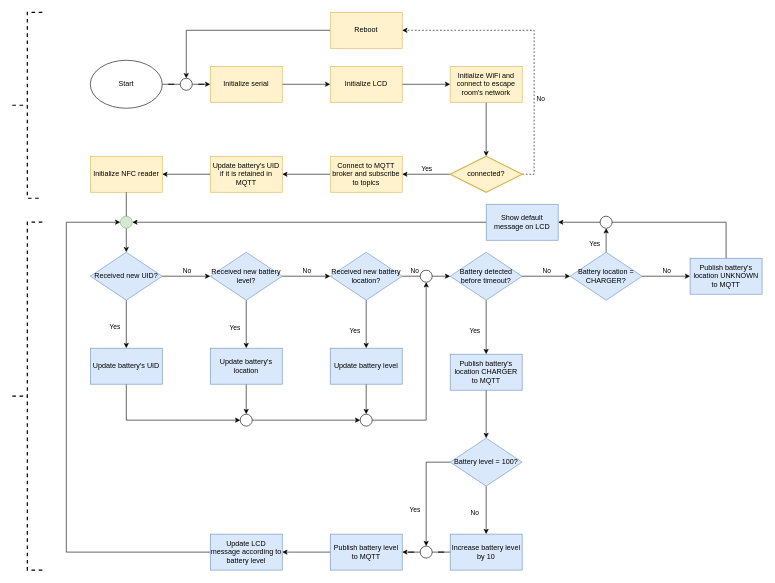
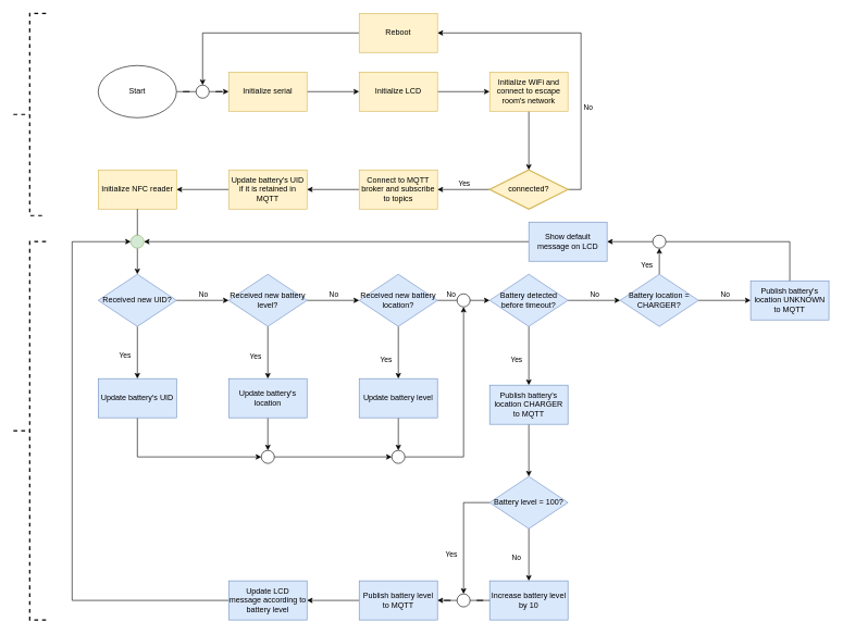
  <mxCell id="0" />
  <mxCell id="1" parent="0" />
  <mxCell id="2" value="" style="edgeStyle=orthogonalEdgeStyle;rounded=0;orthogonalLoop=1;jettySize=auto;html=1;endArrow=none;endFill=0;" edge="1" parent="1" source="3" target="15"><mxGeometry relative="1" as="geometry" /></mxCell>
  <mxCell id="3" value="Start" style="ellipse;whiteSpace=wrap;html=1;" vertex="1" parent="1"><mxGeometry x="150" y="100" width="120" height="80" as="geometry" /></mxCell>
  <mxCell id="4" value="" style="edgeStyle=orthogonalEdgeStyle;rounded=0;orthogonalLoop=1;jettySize=auto;html=1;" edge="1" parent="1" source="5" target="7"><mxGeometry relative="1" as="geometry" /></mxCell>
  <mxCell id="5" value="Initialize serial" style="rounded=0;whiteSpace=wrap;html=1;fillColor=#fff2cc;strokeColor=#d6b656;" vertex="1" parent="1"><mxGeometry x="350" y="110" width="120" height="60" as="geometry" /></mxCell>
  <mxCell id="6" value="" style="edgeStyle=orthogonalEdgeStyle;rounded=0;orthogonalLoop=1;jettySize=auto;html=1;" edge="1" parent="1" source="7" target="9"><mxGeometry relative="1" as="geometry" /></mxCell>
  <mxCell id="7" value="Initialize LCD" style="rounded=0;whiteSpace=wrap;html=1;fillColor=#fff2cc;strokeColor=#d6b656;" vertex="1" parent="1"><mxGeometry x="550" y="110" width="120" height="60" as="geometry" /></mxCell>
  <mxCell id="8" value="" style="edgeStyle=orthogonalEdgeStyle;rounded=0;orthogonalLoop=1;jettySize=auto;html=1;endArrow=classic;endFill=1;" edge="1" parent="1" source="9" target="20"><mxGeometry relative="1" as="geometry" /></mxCell>
  <mxCell id="9" value="Initialize WiFi and connect to escape room's network" style="rounded=0;whiteSpace=wrap;html=1;fillColor=#fff2cc;strokeColor=#d6b656;" vertex="1" parent="1"><mxGeometry x="750" y="110" width="120" height="60" as="geometry" /></mxCell>
  <mxCell id="10" value="" style="edgeStyle=orthogonalEdgeStyle;rounded=0;orthogonalLoop=1;jettySize=auto;html=1;" edge="1" parent="1" source="11" target="13"><mxGeometry relative="1" as="geometry" /></mxCell>
  <mxCell id="11" value="Connect to MQTT broker and subscribe to topics" style="rounded=0;whiteSpace=wrap;html=1;fillColor=#fff2cc;strokeColor=#d6b656;" vertex="1" parent="1"><mxGeometry x="550" y="260" width="120" height="60" as="geometry" /></mxCell>
  <mxCell id="12" value="" style="edgeStyle=orthogonalEdgeStyle;rounded=0;orthogonalLoop=1;jettySize=auto;html=1;endArrow=classic;endFill=1;" edge="1" parent="1" source="13" target="24"><mxGeometry relative="1" as="geometry" /></mxCell>
  <mxCell id="13" value="Update battery's UID if it is retained in MQTT" style="whiteSpace=wrap;html=1;rounded=0;fillColor=#fff2cc;strokeColor=#d6b656;" vertex="1" parent="1"><mxGeometry x="350" y="260" width="120" height="60" as="geometry" /></mxCell>
  <mxCell id="14" value="" style="edgeStyle=orthogonalEdgeStyle;rounded=0;orthogonalLoop=1;jettySize=auto;html=1;" edge="1" parent="1" source="15" target="5"><mxGeometry relative="1" as="geometry" /></mxCell>
  <mxCell id="15" value="" style="verticalLabelPosition=bottom;verticalAlign=top;html=1;shape=mxgraph.flowchart.on-page_reference;" vertex="1" parent="1"><mxGeometry x="300" y="130" width="20" height="20" as="geometry" /></mxCell>
  <mxCell id="16" value="" style="edgeStyle=orthogonalEdgeStyle;rounded=0;orthogonalLoop=1;jettySize=auto;html=1;endArrow=classic;endFill=1;" edge="1" parent="1" source="20" target="11"><mxGeometry relative="1" as="geometry" /></mxCell>
  <mxCell id="17" value="Yes" style="edgeLabel;html=1;align=center;verticalAlign=middle;resizable=0;points=[];" vertex="1" connectable="0" parent="16"><mxGeometry x="-0.275" relative="1" as="geometry"><mxPoint x="-11" y="-10" as="offset" /></mxGeometry></mxCell>
- <mxCell id="18" style="edgeStyle=orthogonalEdgeStyle;rounded=0;orthogonalLoop=1;jettySize=auto;html=1;exitX=1;exitY=0.5;exitDx=0;exitDy=0;exitPerimeter=0;entryX=1;entryY=0.5;entryDx=0;entryDy=0;endArrow=classic;endFill=1;dashed=1;" edge="1" parent="1" source="20" target="22"><mxGeometry relative="1" as="geometry" /></mxCell>
+ <mxCell id="18" style="edgeStyle=orthogonalEdgeStyle;rounded=0;orthogonalLoop=1;jettySize=auto;html=1;exitX=1;exitY=0.5;exitDx=0;exitDy=0;exitPerimeter=0;entryX=1;entryY=0.5;entryDx=0;entryDy=0;endArrow=classic;endFill=1;" edge="1" parent="1" source="20" target="22"><mxGeometry relative="1" as="geometry" /></mxCell>
  <mxCell id="19" value="No" style="edgeLabel;html=1;align=center;verticalAlign=middle;resizable=0;points=[];" vertex="1" connectable="0" parent="18"><mxGeometry x="-0.393" y="-3" relative="1" as="geometry"><mxPoint x="7" as="offset" /></mxGeometry></mxCell>
  <mxCell id="20" value="connected?" style="strokeWidth=2;html=1;shape=mxgraph.flowchart.decision;whiteSpace=wrap;fillColor=#fff2cc;strokeColor=#d6b656;" vertex="1" parent="1"><mxGeometry x="750" y="260" width="120" height="60" as="geometry" /></mxCell>
  <mxCell id="21" style="edgeStyle=orthogonalEdgeStyle;rounded=0;orthogonalLoop=1;jettySize=auto;html=1;exitX=0;exitY=0.5;exitDx=0;exitDy=0;entryX=0.5;entryY=0;entryDx=0;entryDy=0;entryPerimeter=0;endArrow=classic;endFill=1;" edge="1" parent="1" source="22" target="15"><mxGeometry relative="1" as="geometry" /></mxCell>
  <mxCell id="22" value="Reboot" style="rounded=0;whiteSpace=wrap;html=1;fillColor=#fff2cc;strokeColor=#d6b656;" vertex="1" parent="1"><mxGeometry x="550" y="20" width="120" height="60" as="geometry" /></mxCell>
  <mxCell id="23" value="" style="edgeStyle=orthogonalEdgeStyle;rounded=0;orthogonalLoop=1;jettySize=auto;html=1;endArrow=classic;endFill=1;startArrow=none;" edge="1" parent="1" source="65" target="27"><mxGeometry relative="1" as="geometry" /></mxCell>
  <mxCell id="24" value="Initialize NFC reader" style="whiteSpace=wrap;html=1;rounded=0;fillColor=#fff2cc;strokeColor=#d6b656;" vertex="1" parent="1"><mxGeometry x="150" y="260" width="120" height="60" as="geometry" /></mxCell>
  <mxCell id="25" value="" style="edgeStyle=orthogonalEdgeStyle;rounded=0;orthogonalLoop=1;jettySize=auto;html=1;endArrow=classic;endFill=1;" edge="1" parent="1" source="27" target="34"><mxGeometry relative="1" as="geometry" /></mxCell>
  <mxCell id="26" value="Yes" style="edgeLabel;html=1;align=center;verticalAlign=middle;resizable=0;points=[];" vertex="1" connectable="0" parent="25"><mxGeometry x="0.244" y="3" relative="1" as="geometry"><mxPoint x="-23" y="-6" as="offset" /></mxGeometry></mxCell>
  <mxCell id="27" value="Received new UID?" style="rhombus;whiteSpace=wrap;html=1;rounded=0;fillColor=#dae8fc;strokeColor=#6c8ebf;" vertex="1" parent="1"><mxGeometry x="150" y="420" width="120" height="80" as="geometry" /></mxCell>
  <mxCell id="28" value="" style="edgeStyle=orthogonalEdgeStyle;rounded=0;orthogonalLoop=1;jettySize=auto;html=1;endArrow=classic;endFill=1;" edge="1" parent="1" source="32" target="36"><mxGeometry relative="1" as="geometry" /></mxCell>
  <mxCell id="29" value="Yes" style="edgeLabel;html=1;align=center;verticalAlign=middle;resizable=0;points=[];" vertex="1" connectable="0" parent="28"><mxGeometry x="-0.289" y="-1" relative="1" as="geometry"><mxPoint x="-19" y="18" as="offset" /></mxGeometry></mxCell>
  <mxCell id="30" value="" style="edgeStyle=orthogonalEdgeStyle;rounded=0;orthogonalLoop=1;jettySize=auto;html=1;endArrow=classic;endFill=1;" edge="1" parent="1" source="32" target="76"><mxGeometry relative="1" as="geometry" /></mxCell>
  <mxCell id="31" value="No" style="edgeLabel;html=1;align=center;verticalAlign=middle;resizable=0;points=[];" vertex="1" connectable="0" parent="30"><mxGeometry x="0.225" y="-2" relative="1" as="geometry"><mxPoint x="-9" y="-12" as="offset" /></mxGeometry></mxCell>
  <mxCell id="32" value="Received new battery level?" style="rhombus;whiteSpace=wrap;html=1;rounded=0;fillColor=#dae8fc;strokeColor=#6c8ebf;" vertex="1" parent="1"><mxGeometry x="350" y="420" width="120" height="80" as="geometry" /></mxCell>
  <mxCell id="33" style="edgeStyle=orthogonalEdgeStyle;rounded=0;orthogonalLoop=1;jettySize=auto;html=1;exitX=0.5;exitY=1;exitDx=0;exitDy=0;entryX=0;entryY=0.5;entryDx=0;entryDy=0;entryPerimeter=0;endArrow=classic;endFill=1;" edge="1" parent="1" source="34" target="82"><mxGeometry relative="1" as="geometry" /></mxCell>
  <mxCell id="34" value="Update battery's UID" style="whiteSpace=wrap;html=1;rounded=0;fillColor=#dae8fc;strokeColor=#6c8ebf;" vertex="1" parent="1"><mxGeometry x="150" y="580" width="120" height="60" as="geometry" /></mxCell>
  <mxCell id="35" style="edgeStyle=orthogonalEdgeStyle;rounded=0;orthogonalLoop=1;jettySize=auto;html=1;exitX=0.5;exitY=1;exitDx=0;exitDy=0;entryX=0.5;entryY=0;entryDx=0;entryDy=0;entryPerimeter=0;endArrow=classic;endFill=1;" edge="1" parent="1" source="36" target="82"><mxGeometry relative="1" as="geometry" /></mxCell>
  <mxCell id="36" value="Update battery's location" style="whiteSpace=wrap;html=1;rounded=0;fillColor=#dae8fc;strokeColor=#6c8ebf;" vertex="1" parent="1"><mxGeometry x="350" y="580" width="120" height="60" as="geometry" /></mxCell>
  <mxCell id="37" value="" style="edgeStyle=orthogonalEdgeStyle;rounded=0;orthogonalLoop=1;jettySize=auto;html=1;endArrow=classic;endFill=1;entryX=0;entryY=0.5;entryDx=0;entryDy=0;" edge="1" parent="1" source="27" target="32"><mxGeometry relative="1" as="geometry"><mxPoint x="270" y="460" as="sourcePoint" /><mxPoint x="300" y="460" as="targetPoint" /></mxGeometry></mxCell>
  <mxCell id="38" value="No" style="edgeLabel;html=1;align=center;verticalAlign=middle;resizable=0;points=[];" vertex="1" connectable="0" parent="37"><mxGeometry x="-0.827" y="-1" relative="1" as="geometry"><mxPoint x="33" y="-11" as="offset" /></mxGeometry></mxCell>
  <mxCell id="39" value="" style="edgeStyle=orthogonalEdgeStyle;rounded=0;orthogonalLoop=1;jettySize=auto;html=1;endArrow=classic;endFill=1;" edge="1" parent="1" source="43" target="58"><mxGeometry relative="1" as="geometry" /></mxCell>
  <mxCell id="40" value="Yes" style="edgeLabel;html=1;align=center;verticalAlign=middle;resizable=0;points=[];" vertex="1" connectable="0" parent="39"><mxGeometry x="-0.222" y="1" relative="1" as="geometry"><mxPoint x="-21" y="15" as="offset" /></mxGeometry></mxCell>
  <mxCell id="41" value="" style="edgeStyle=orthogonalEdgeStyle;rounded=0;orthogonalLoop=1;jettySize=auto;html=1;endArrow=classic;endFill=1;" edge="1" parent="1" source="43" target="63"><mxGeometry relative="1" as="geometry" /></mxCell>
  <mxCell id="42" value="No" style="edgeLabel;html=1;align=center;verticalAlign=middle;resizable=0;points=[];" vertex="1" connectable="0" parent="41"><mxGeometry x="-0.225" y="-3" relative="1" as="geometry"><mxPoint x="9" y="-13" as="offset" /></mxGeometry></mxCell>
  <mxCell id="43" value="Battery detected before timeout?" style="rhombus;whiteSpace=wrap;html=1;rounded=0;fillColor=#dae8fc;strokeColor=#6c8ebf;" vertex="1" parent="1"><mxGeometry x="750" y="420" width="120" height="80" as="geometry" /></mxCell>
  <mxCell id="44" value="" style="edgeStyle=orthogonalEdgeStyle;rounded=0;orthogonalLoop=1;jettySize=auto;html=1;endArrow=classic;endFill=1;" edge="1" parent="1" source="48" target="50"><mxGeometry relative="1" as="geometry" /></mxCell>
  <mxCell id="45" value="No" style="edgeLabel;html=1;align=center;verticalAlign=middle;resizable=0;points=[];" vertex="1" connectable="0" parent="44"><mxGeometry x="0.244" y="1" relative="1" as="geometry"><mxPoint x="-21" y="-6" as="offset" /></mxGeometry></mxCell>
  <mxCell id="46" style="edgeStyle=orthogonalEdgeStyle;rounded=0;orthogonalLoop=1;jettySize=auto;html=1;exitX=0;exitY=0.5;exitDx=0;exitDy=0;endArrow=classic;endFill=1;entryX=0.5;entryY=0;entryDx=0;entryDy=0;entryPerimeter=0;" edge="1" parent="1" source="48" target="55"><mxGeometry relative="1" as="geometry"><mxPoint x="710" y="890" as="targetPoint" /></mxGeometry></mxCell>
  <mxCell id="47" value="Yes" style="edgeLabel;html=1;align=center;verticalAlign=middle;resizable=0;points=[];" vertex="1" connectable="0" parent="46"><mxGeometry x="0.326" y="-3" relative="1" as="geometry"><mxPoint x="-17" as="offset" /></mxGeometry></mxCell>
  <mxCell id="48" value="Battery level = 100?" style="rhombus;whiteSpace=wrap;html=1;rounded=0;fillColor=#dae8fc;strokeColor=#6c8ebf;" vertex="1" parent="1"><mxGeometry x="750" y="730" width="120" height="80" as="geometry" /></mxCell>
  <mxCell id="49" value="" style="edgeStyle=orthogonalEdgeStyle;rounded=0;orthogonalLoop=1;jettySize=auto;html=1;endArrow=classic;endFill=1;startArrow=none;" edge="1" parent="1" source="55" target="52"><mxGeometry relative="1" as="geometry" /></mxCell>
  <mxCell id="50" value="Increase battery level by 10" style="whiteSpace=wrap;html=1;rounded=0;fillColor=#dae8fc;strokeColor=#6c8ebf;" vertex="1" parent="1"><mxGeometry x="750" y="890" width="120" height="60" as="geometry" /></mxCell>
  <mxCell id="51" value="" style="edgeStyle=orthogonalEdgeStyle;rounded=0;orthogonalLoop=1;jettySize=auto;html=1;endArrow=classic;endFill=1;" edge="1" parent="1" source="52" target="54"><mxGeometry relative="1" as="geometry" /></mxCell>
  <mxCell id="52" value="Publish battery level to MQTT" style="whiteSpace=wrap;html=1;rounded=0;fillColor=#dae8fc;strokeColor=#6c8ebf;" vertex="1" parent="1"><mxGeometry x="550" y="890" width="120" height="60" as="geometry" /></mxCell>
  <mxCell id="53" style="edgeStyle=orthogonalEdgeStyle;rounded=0;orthogonalLoop=1;jettySize=auto;html=1;exitX=0;exitY=0.5;exitDx=0;exitDy=0;entryX=0;entryY=0.5;entryDx=0;entryDy=0;entryPerimeter=0;endArrow=classic;endFill=1;" edge="1" parent="1" source="54" target="65"><mxGeometry relative="1" as="geometry"><Array as="points"><mxPoint y="920" x="110" /><mxPoint y="370" x="110" /></Array></mxGeometry></mxCell>
  <mxCell id="54" value="Update LCD message according to battery level" style="whiteSpace=wrap;html=1;rounded=0;fillColor=#dae8fc;strokeColor=#6c8ebf;" vertex="1" parent="1"><mxGeometry x="350" y="890" width="120" height="60" as="geometry" /></mxCell>
  <mxCell id="55" value="" style="verticalLabelPosition=bottom;verticalAlign=top;html=1;shape=mxgraph.flowchart.on-page_reference;" vertex="1" parent="1"><mxGeometry x="700" y="910" width="20" height="20" as="geometry" /></mxCell>
  <mxCell id="56" value="" style="edgeStyle=orthogonalEdgeStyle;rounded=0;orthogonalLoop=1;jettySize=auto;html=1;endArrow=none;endFill=1;" edge="1" parent="1" source="50" target="55"><mxGeometry relative="1" as="geometry"><mxPoint x="750" y="920" as="sourcePoint" /><mxPoint x="670" y="920" as="targetPoint" /></mxGeometry></mxCell>
  <mxCell id="57" value="" style="edgeStyle=orthogonalEdgeStyle;rounded=0;orthogonalLoop=1;jettySize=auto;html=1;endArrow=classic;endFill=1;" edge="1" parent="1" source="58" target="48"><mxGeometry relative="1" as="geometry" /></mxCell>
  <mxCell id="58" value="Publish battery's location CHARGER to MQTT" style="whiteSpace=wrap;html=1;rounded=0;fillColor=#dae8fc;strokeColor=#6c8ebf;" vertex="1" parent="1"><mxGeometry x="750" y="590" width="120" height="60" as="geometry" /></mxCell>
  <mxCell id="59" value="" style="edgeStyle=orthogonalEdgeStyle;rounded=0;orthogonalLoop=1;jettySize=auto;html=1;endArrow=classic;endFill=1;" edge="1" parent="1" source="63" target="64"><mxGeometry relative="1" as="geometry" /></mxCell>
  <mxCell id="60" value="No" style="edgeLabel;html=1;align=center;verticalAlign=middle;resizable=0;points=[];" vertex="1" connectable="0" parent="59"><mxGeometry x="-0.275" y="-1" relative="1" as="geometry"><mxPoint x="11" y="-11" as="offset" /></mxGeometry></mxCell>
  <mxCell id="61" value="" style="edgeStyle=orthogonalEdgeStyle;rounded=0;orthogonalLoop=1;jettySize=auto;html=1;endArrow=classic;endFill=1;" edge="1" parent="1" source="63" target="70"><mxGeometry relative="1" as="geometry" /></mxCell>
  <mxCell id="62" value="Yes" style="edgeLabel;html=1;align=center;verticalAlign=middle;resizable=0;points=[];" vertex="1" connectable="0" parent="61"><mxGeometry x="-0.229" y="-2" relative="1" as="geometry"><mxPoint x="-22" as="offset" /></mxGeometry></mxCell>
  <mxCell id="63" value="Battery location = CHARGER?" style="rhombus;whiteSpace=wrap;html=1;rounded=0;fillColor=#dae8fc;strokeColor=#6c8ebf;" vertex="1" parent="1"><mxGeometry x="950" y="420" width="120" height="80" as="geometry" /></mxCell>
  <mxCell id="64" value="Publish battery's location UNKNOWN to MQTT" style="whiteSpace=wrap;html=1;rounded=0;fillColor=#dae8fc;strokeColor=#6c8ebf;" vertex="1" parent="1"><mxGeometry x="1150" y="430" width="120" height="60" as="geometry" /></mxCell>
  <mxCell id="65" value="" style="verticalLabelPosition=bottom;verticalAlign=top;html=1;shape=mxgraph.flowchart.on-page_reference;fillColor=#d5e8d4;strokeColor=#82b366;" vertex="1" parent="1"><mxGeometry x="200" y="360" width="20" height="20" as="geometry" /></mxCell>
  <mxCell id="66" value="" style="edgeStyle=orthogonalEdgeStyle;rounded=0;orthogonalLoop=1;jettySize=auto;html=1;endArrow=none;endFill=1;" edge="1" parent="1" source="24" target="65"><mxGeometry relative="1" as="geometry"><mxPoint x="210" y="320" as="sourcePoint" /><mxPoint x="210" y="420" as="targetPoint" /></mxGeometry></mxCell>
  <mxCell id="67" value="" style="strokeWidth=2;html=1;shape=mxgraph.flowchart.annotation_2;align=left;labelPosition=right;pointerEvents=1;dashed=1;" vertex="1" parent="1"><mxGeometry x="20" y="370" width="50" height="580" as="geometry" /></mxCell>
  <mxCell id="68" value="" style="strokeWidth=2;html=1;shape=mxgraph.flowchart.annotation_2;align=left;labelPosition=right;pointerEvents=1;dashed=1;" vertex="1" parent="1"><mxGeometry x="20" y="20" width="50" height="310" as="geometry" /></mxCell>
  <mxCell id="69" value="" style="edgeStyle=orthogonalEdgeStyle;rounded=0;orthogonalLoop=1;jettySize=auto;html=1;endArrow=classic;endFill=1;" edge="1" parent="1" source="70" target="80"><mxGeometry relative="1" as="geometry" /></mxCell>
  <mxCell id="70" value="" style="verticalLabelPosition=bottom;verticalAlign=top;html=1;shape=mxgraph.flowchart.on-page_reference;" vertex="1" parent="1"><mxGeometry x="1000" y="360" width="20" height="20" as="geometry" /></mxCell>
  <mxCell id="71" value="" style="edgeStyle=orthogonalEdgeStyle;rounded=0;orthogonalLoop=1;jettySize=auto;html=1;exitX=0.5;exitY=0;exitDx=0;exitDy=0;entryX=1;entryY=0.5;entryDx=0;entryDy=0;entryPerimeter=0;endArrow=none;endFill=1;" edge="1" parent="1" source="64" target="70"><mxGeometry relative="1" as="geometry"><mxPoint x="1210" y="430" as="sourcePoint" /><mxPoint x="220" y="370" as="targetPoint" /></mxGeometry></mxCell>
  <mxCell id="72" value="" style="edgeStyle=orthogonalEdgeStyle;rounded=0;orthogonalLoop=1;jettySize=auto;html=1;endArrow=classic;endFill=1;" edge="1" parent="1" source="76" target="78"><mxGeometry relative="1" as="geometry" /></mxCell>
  <mxCell id="73" value="Yes" style="edgeLabel;html=1;align=center;verticalAlign=middle;resizable=0;points=[];" vertex="1" connectable="0" parent="72"><mxGeometry x="0.275" y="2" relative="1" as="geometry"><mxPoint x="-22" y="-1" as="offset" /></mxGeometry></mxCell>
  <mxCell id="74" value="" style="edgeStyle=orthogonalEdgeStyle;rounded=0;orthogonalLoop=1;jettySize=auto;html=1;endArrow=classic;endFill=1;" edge="1" parent="1" source="76" target="43"><mxGeometry relative="1" as="geometry" /></mxCell>
  <mxCell id="75" value="No" style="edgeLabel;html=1;align=center;verticalAlign=middle;resizable=0;points=[];" vertex="1" connectable="0" parent="74"><mxGeometry x="0.225" y="-1" relative="1" as="geometry"><mxPoint x="-29" y="-11" as="offset" /></mxGeometry></mxCell>
  <mxCell id="76" value="Received new battery location?" style="rhombus;whiteSpace=wrap;html=1;fillColor=#dae8fc;strokeColor=#6c8ebf;rounded=0;" vertex="1" parent="1"><mxGeometry x="550" y="420" width="120" height="80" as="geometry" /></mxCell>
  <mxCell id="77" value="" style="edgeStyle=orthogonalEdgeStyle;rounded=0;orthogonalLoop=1;jettySize=auto;html=1;endArrow=classic;endFill=1;" edge="1" parent="1" source="78" target="84"><mxGeometry relative="1" as="geometry" /></mxCell>
  <mxCell id="78" value="Update battery level" style="whiteSpace=wrap;html=1;rounded=0;fillColor=#dae8fc;strokeColor=#6c8ebf;" vertex="1" parent="1"><mxGeometry x="550" y="580" width="120" height="60" as="geometry" /></mxCell>
  <mxCell id="79" style="edgeStyle=orthogonalEdgeStyle;rounded=0;orthogonalLoop=1;jettySize=auto;html=1;exitX=0;exitY=0.5;exitDx=0;exitDy=0;entryX=1;entryY=0.5;entryDx=0;entryDy=0;entryPerimeter=0;endArrow=classic;endFill=1;" edge="1" parent="1" source="80" target="65"><mxGeometry relative="1" as="geometry" /></mxCell>
  <mxCell id="80" value="Show default message on LCD" style="whiteSpace=wrap;html=1;rounded=0;fillColor=#dae8fc;strokeColor=#6c8ebf;" vertex="1" parent="1"><mxGeometry x="810" y="340" width="120" height="60" as="geometry" /></mxCell>
  <mxCell id="81" value="" style="verticalLabelPosition=bottom;verticalAlign=top;html=1;shape=mxgraph.flowchart.on-page_reference;" vertex="1" parent="1"><mxGeometry x="700" y="450" width="20" height="20" as="geometry" /></mxCell>
  <mxCell id="82" value="" style="verticalLabelPosition=bottom;verticalAlign=top;html=1;shape=mxgraph.flowchart.on-page_reference;" vertex="1" parent="1"><mxGeometry x="400" y="690" width="20" height="20" as="geometry" /></mxCell>
  <mxCell id="83" style="edgeStyle=orthogonalEdgeStyle;rounded=0;orthogonalLoop=1;jettySize=auto;html=1;exitX=1;exitY=0.5;exitDx=0;exitDy=0;exitPerimeter=0;entryX=0.5;entryY=1;entryDx=0;entryDy=0;entryPerimeter=0;endArrow=classic;endFill=1;" edge="1" parent="1" source="84" target="81"><mxGeometry relative="1" as="geometry" /></mxCell>
  <mxCell id="84" value="" style="verticalLabelPosition=bottom;verticalAlign=top;html=1;shape=mxgraph.flowchart.on-page_reference;" vertex="1" parent="1"><mxGeometry x="600" y="690" width="20" height="20" as="geometry" /></mxCell>
  <mxCell id="85" value="" style="edgeStyle=orthogonalEdgeStyle;rounded=0;orthogonalLoop=1;jettySize=auto;html=1;exitX=1;exitY=0.5;exitDx=0;exitDy=0;exitPerimeter=0;entryX=0;entryY=0.5;entryDx=0;entryDy=0;entryPerimeter=0;endArrow=classic;endFill=1;" edge="1" parent="1" source="82" target="84"><mxGeometry relative="1" as="geometry"><mxPoint x="420" y="700" as="sourcePoint" /><mxPoint x="710" y="620" as="targetPoint" /></mxGeometry></mxCell>
